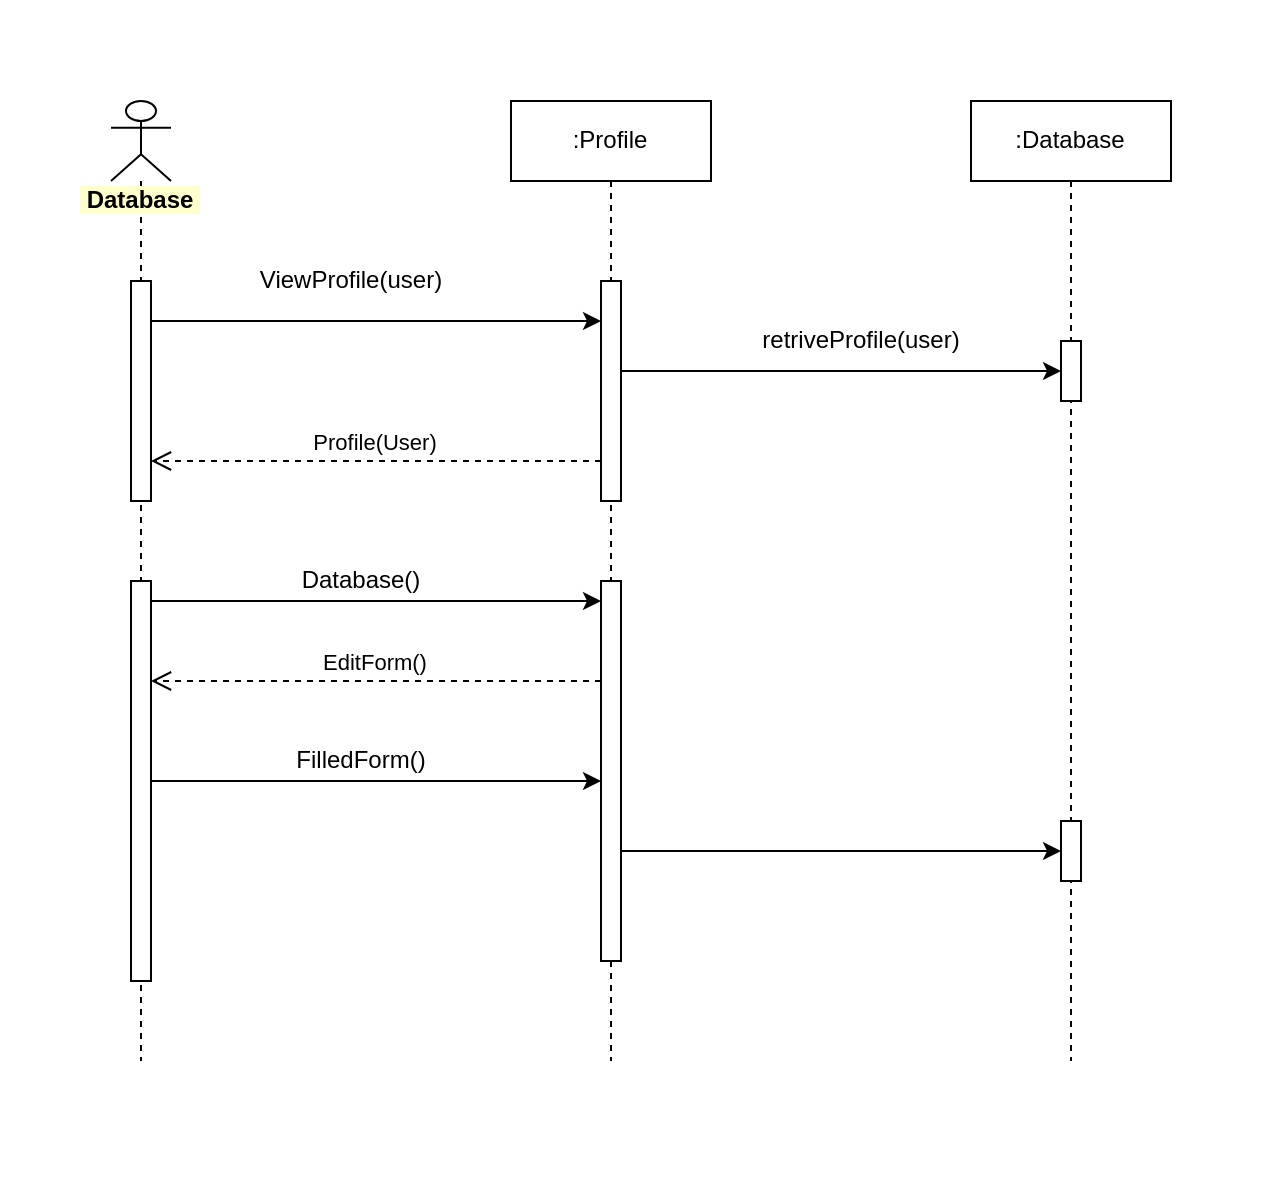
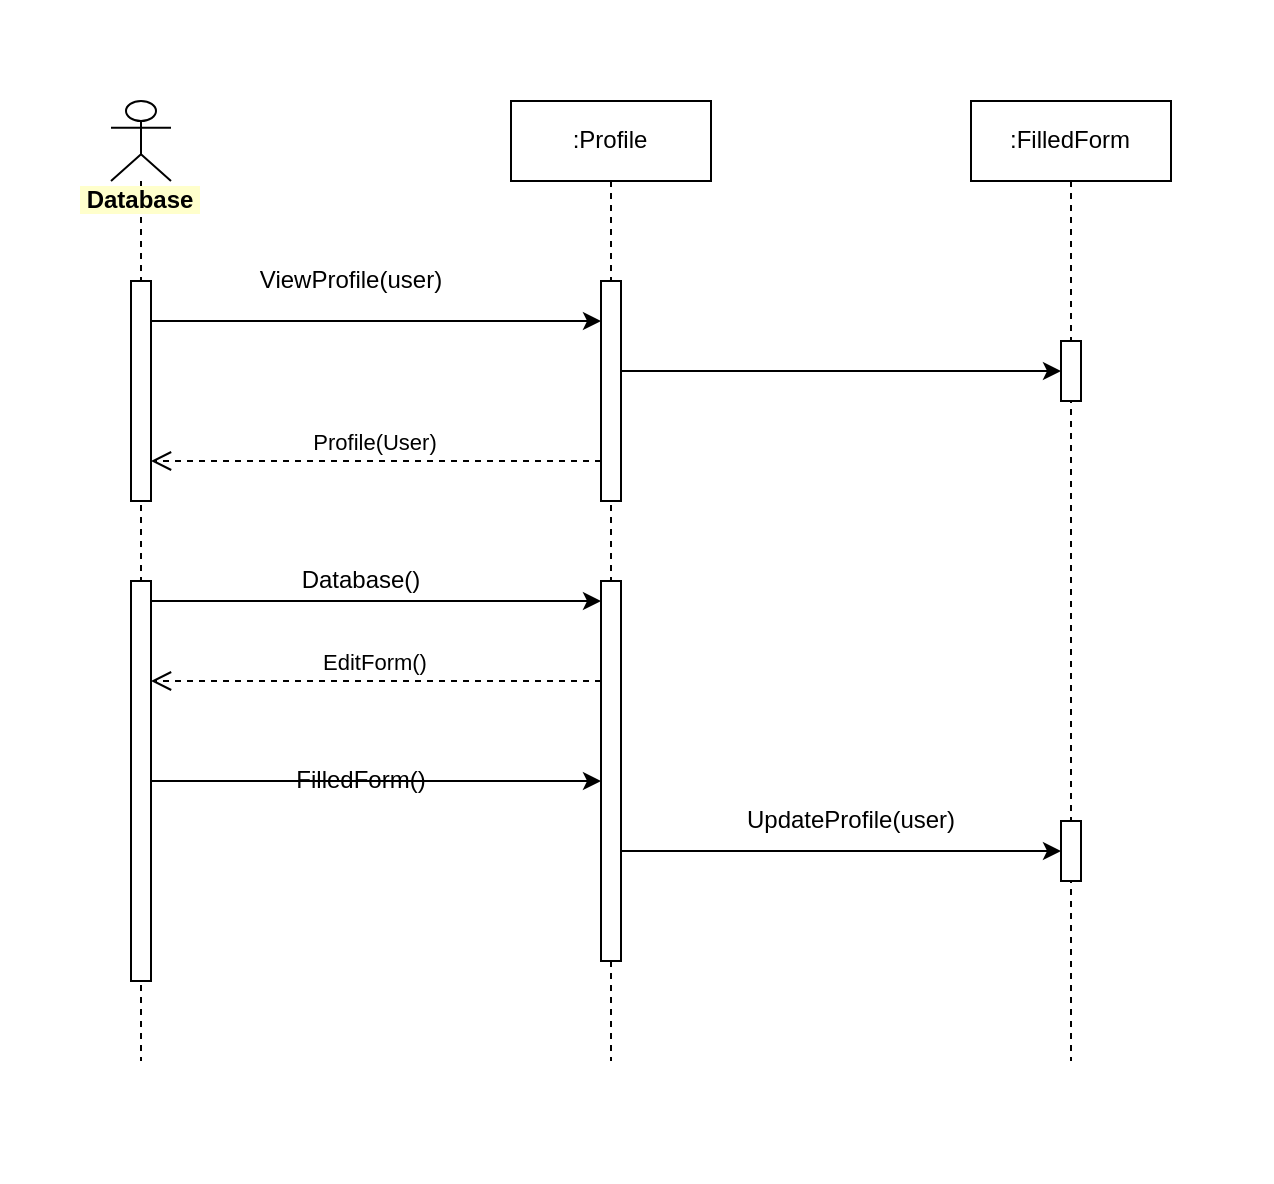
  <mxCell id="0" />
  <mxCell id="1" parent="0" />
  <mxCell id="2" value="" style="rounded=0;whiteSpace=wrap;html=1;strokeColor=none;" vertex="1" parent="1"><mxGeometry x="20" y="20" width="595" height="550" as="geometry" /></mxCell>
  <mxCell id="3" value="&lt;b style=&quot;background-color: rgb(255 , 255 , 204)&quot;&gt;&amp;nbsp;Database&amp;nbsp;&lt;/b&gt;" style="shape=umlLifeline;participant=umlActor;perimeter=lifelinePerimeter;whiteSpace=wrap;html=1;container=1;collapsible=0;recursiveResize=0;verticalAlign=top;spacingTop=36;outlineConnect=0;" vertex="1" parent="1"><mxGeometry x="55" y="50" width="30" height="480" as="geometry" /></mxCell>
  <mxCell id="4" value="" style="html=1;points=[];perimeter=orthogonalPerimeter;" vertex="1" parent="3"><mxGeometry x="10" y="90" width="10" height="110" as="geometry" /></mxCell>
  <mxCell id="5" value="" style="html=1;points=[];perimeter=orthogonalPerimeter;" vertex="1" parent="3"><mxGeometry x="10" y="240" width="10" height="200" as="geometry" /></mxCell>
  <mxCell id="6" value=":Profile" style="shape=umlLifeline;perimeter=lifelinePerimeter;whiteSpace=wrap;html=1;container=1;collapsible=0;recursiveResize=0;outlineConnect=0;" vertex="1" parent="1"><mxGeometry x="255" y="50" width="100" height="480" as="geometry" /></mxCell>
  <mxCell id="7" value="" style="html=1;points=[];perimeter=orthogonalPerimeter;" vertex="1" parent="6"><mxGeometry x="45" y="90" width="10" height="110" as="geometry" /></mxCell>
  <mxCell id="8" value="" style="html=1;points=[];perimeter=orthogonalPerimeter;" vertex="1" parent="6"><mxGeometry x="45" y="240" width="10" height="190" as="geometry" /></mxCell>
- <mxCell id="9" value=":Database" style="shape=umlLifeline;perimeter=lifelinePerimeter;whiteSpace=wrap;html=1;container=1;collapsible=0;recursiveResize=0;outlineConnect=0;" vertex="1" parent="1"><mxGeometry x="485" y="50" width="100" height="480" as="geometry" /></mxCell>
+ <mxCell id="9" value=":FilledForm" style="shape=umlLifeline;perimeter=lifelinePerimeter;whiteSpace=wrap;html=1;container=1;collapsible=0;recursiveResize=0;outlineConnect=0;" vertex="1" parent="1"><mxGeometry x="485" y="50" width="100" height="480" as="geometry" /></mxCell>
  <mxCell id="10" value="" style="html=1;points=[];perimeter=orthogonalPerimeter;" vertex="1" parent="9"><mxGeometry x="45" y="120" width="10" height="30" as="geometry" /></mxCell>
  <mxCell id="11" value="" style="html=1;points=[];perimeter=orthogonalPerimeter;" vertex="1" parent="9"><mxGeometry x="45" y="360" width="10" height="30" as="geometry" /></mxCell>
  <mxCell id="12" value="" style="endArrow=classic;html=1;" edge="1" parent="1" source="4" target="7"><mxGeometry width="50" height="50" relative="1" as="geometry"><mxPoint x="165" y="210" as="sourcePoint" /><mxPoint x="215" y="160" as="targetPoint" /><Array as="points"><mxPoint x="185" y="160" /></Array></mxGeometry></mxCell>
  <mxCell id="13" value="ViewProfile(user)" style="text;html=1;align=center;verticalAlign=middle;resizable=0;points=[];autosize=1;" vertex="1" parent="1"><mxGeometry x="120" y="130" width="110" height="20" as="geometry" /></mxCell>
  <mxCell id="14" value="" style="endArrow=classic;html=1;" edge="1" parent="1" source="7" target="10"><mxGeometry width="50" height="50" relative="1" as="geometry"><mxPoint x="365" y="180" as="sourcePoint" /><mxPoint x="415" y="130" as="targetPoint" /><Array as="points"><mxPoint x="425" y="185" /></Array></mxGeometry></mxCell>
- <mxCell id="15" value="retriveProfile(user)" style="text;html=1;align=center;verticalAlign=middle;resizable=0;points=[];autosize=1;" vertex="1" parent="1"><mxGeometry x="375" y="160" width="110" height="20" as="geometry" /></mxCell>
  <mxCell id="16" value="Profile(User)" style="html=1;verticalAlign=bottom;endArrow=open;dashed=1;endSize=8;" edge="1" parent="1" source="7" target="4"><mxGeometry relative="1" as="geometry"><mxPoint x="275" y="290" as="sourcePoint" /><mxPoint x="195" y="230" as="targetPoint" /><Array as="points"><mxPoint x="215" y="230" /></Array></mxGeometry></mxCell>
  <mxCell id="17" value="" style="endArrow=classic;html=1;" edge="1" parent="1" source="5" target="8"><mxGeometry width="50" height="50" relative="1" as="geometry"><mxPoint x="115" y="360" as="sourcePoint" /><mxPoint x="165" y="310" as="targetPoint" /><Array as="points"><mxPoint x="185" y="300" /></Array></mxGeometry></mxCell>
  <mxCell id="18" value="Database()" style="text;html=1;align=center;verticalAlign=middle;resizable=0;points=[];autosize=1;" vertex="1" parent="1"><mxGeometry x="140" y="280" width="80" height="20" as="geometry" /></mxCell>
  <mxCell id="19" value="EditForm()" style="html=1;verticalAlign=bottom;endArrow=open;dashed=1;endSize=8;" edge="1" parent="1" source="8" target="5"><mxGeometry relative="1" as="geometry"><mxPoint x="255" y="340" as="sourcePoint" /><mxPoint x="175" y="340" as="targetPoint" /><Array as="points"><mxPoint x="185" y="340" /></Array></mxGeometry></mxCell>
  <mxCell id="20" value="" style="endArrow=classic;html=1;" edge="1" parent="1" source="5" target="8"><mxGeometry width="50" height="50" relative="1" as="geometry"><mxPoint x="155" y="440" as="sourcePoint" /><mxPoint x="205" y="390" as="targetPoint" /><Array as="points"><mxPoint x="185" y="390" /></Array></mxGeometry></mxCell>
- <mxCell id="21" value="FilledForm()" style="text;html=1;align=center;verticalAlign=middle;resizable=0;points=[];autosize=1;" vertex="1" parent="1"><mxGeometry x="140" y="370" width="80" height="20" as="geometry" /></mxCell>
+ <mxCell id="21" value="FilledForm()" style="text;html=1;align=center;verticalAlign=middle;resizable=0;points=[];autosize=1;" vertex="1" parent="1"><mxGeometry x="140" y="380" width="80" height="20" as="geometry" /></mxCell>
  <mxCell id="22" value="" style="endArrow=classic;html=1;" edge="1" parent="1" source="8" target="11"><mxGeometry width="50" height="50" relative="1" as="geometry"><mxPoint x="385" y="460" as="sourcePoint" /><mxPoint x="435" y="410" as="targetPoint" /><Array as="points"><mxPoint x="425" y="425" /></Array></mxGeometry></mxCell>
+ <mxCell id="23" value="UpdateProfile(user)" style="text;html=1;align=center;verticalAlign=middle;resizable=0;points=[];autosize=1;" vertex="1" parent="1"><mxGeometry x="365" y="400" width="120" height="20" as="geometry" /></mxCell>
